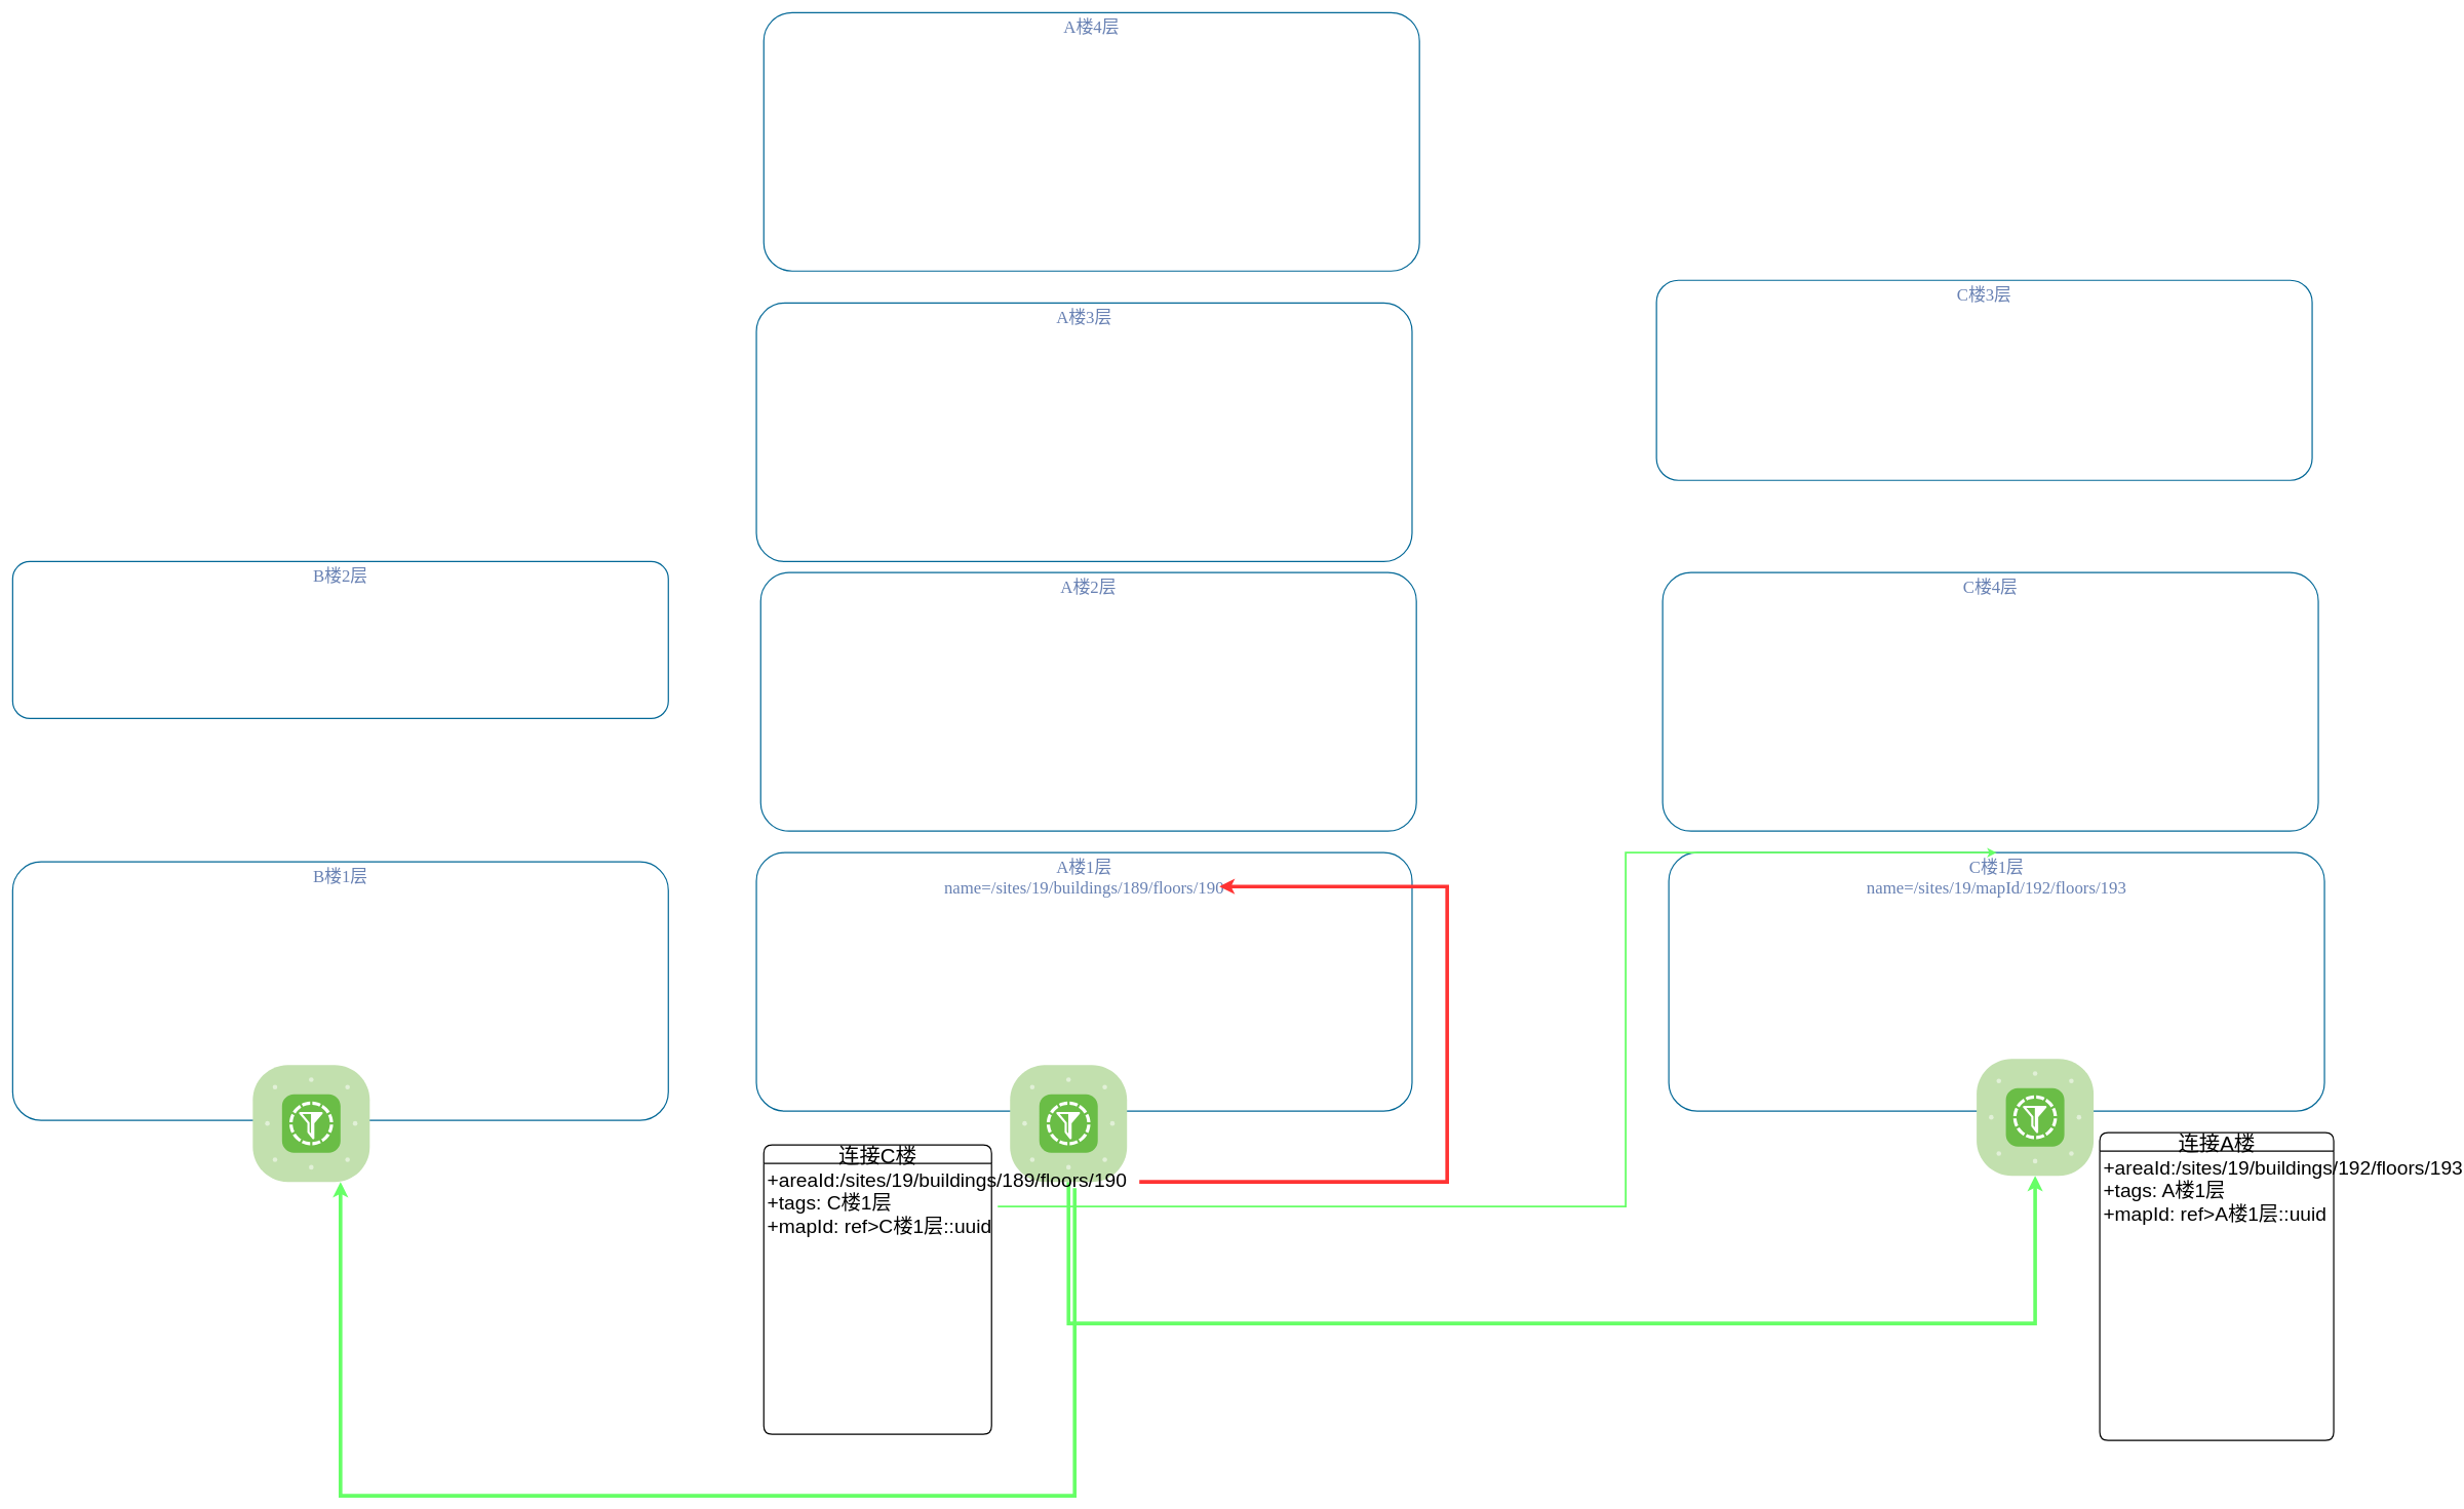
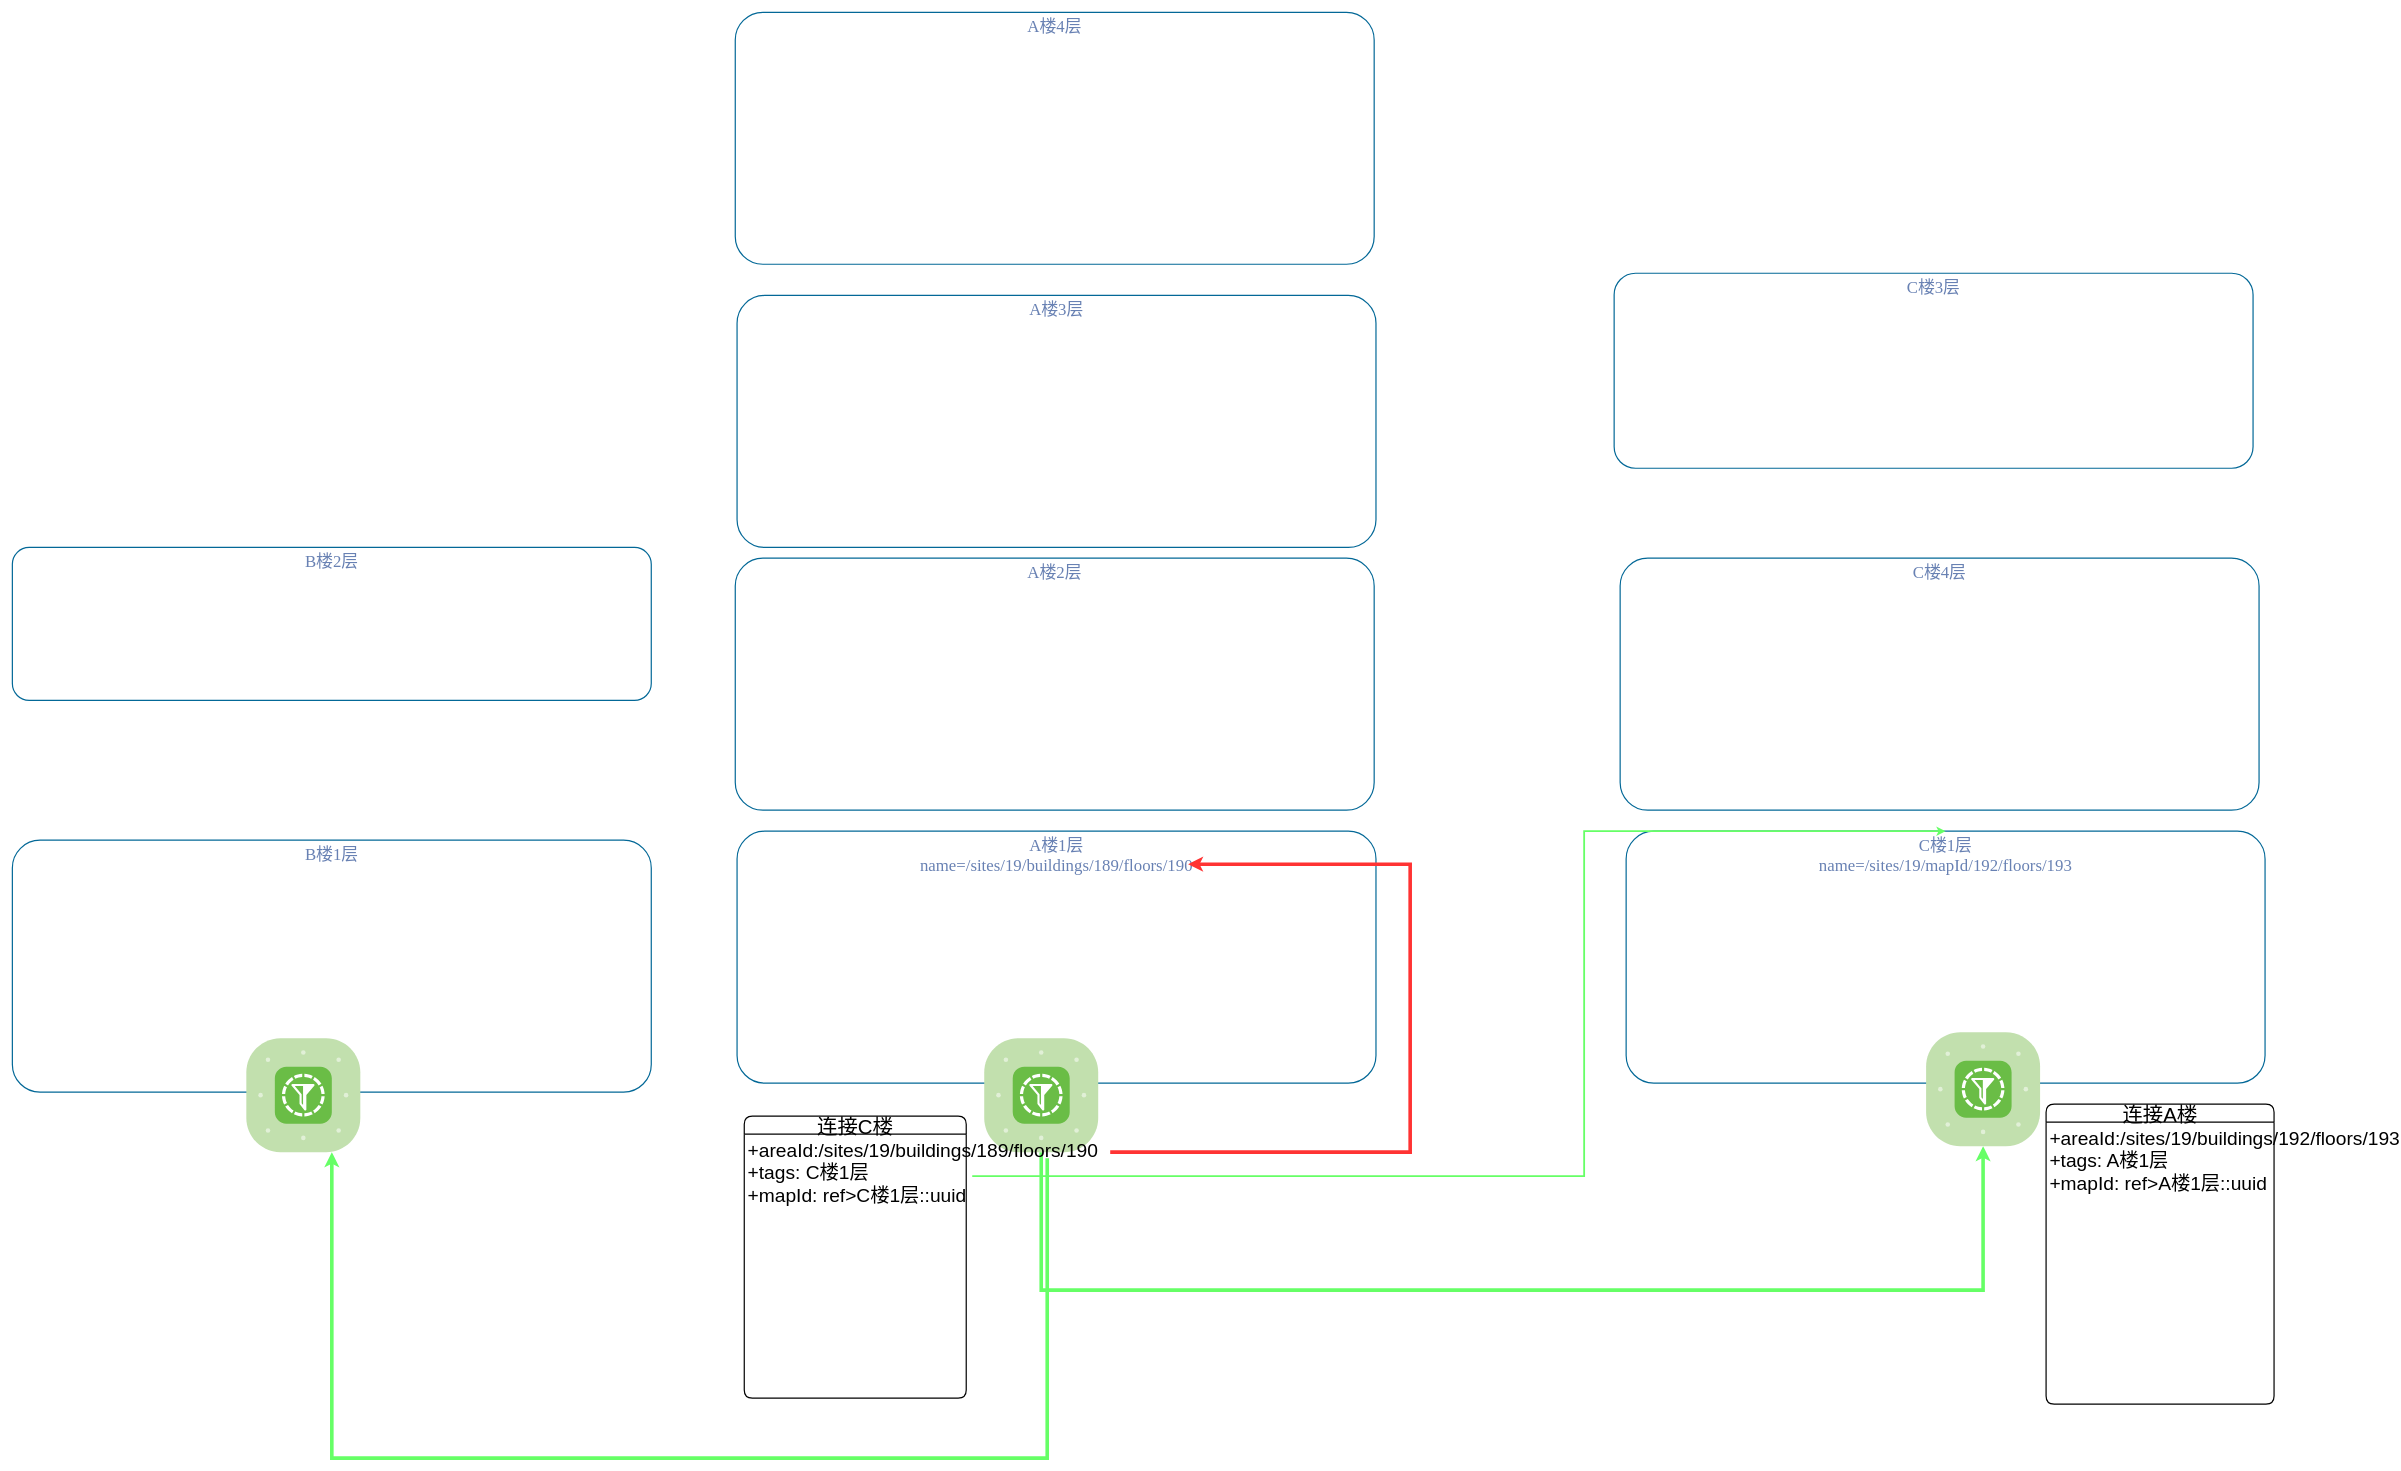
  <mxCell id="0" />
  <mxCell id="1" parent="0" />
  <mxCell id="2" value="A楼1层&lt;br&gt;name=/sites/19/buildings/189/floors/190" style="rounded=1;whiteSpace=wrap;html=1;shadow=0;comic=0;strokeColor=#036897;strokeWidth=2;fillColor=none;fontFamily=Verdana;fontSize=28;fontColor=#6881B3;align=center;arcSize=11;verticalAlign=top;" parent="1" vertex="1"><mxGeometry x="1228" y="1385" width="1065" height="420" as="geometry" /></mxCell>
- <mxCell id="3" value="A楼2层" style="rounded=1;whiteSpace=wrap;html=1;shadow=0;comic=0;strokeColor=#036897;strokeWidth=2;fillColor=none;fontFamily=Verdana;fontSize=28;fontColor=#6881B3;align=center;arcSize=11;verticalAlign=top;" parent="1" vertex="1"><mxGeometry x="1235" y="930" width="1065" height="420" as="geometry" /></mxCell>
+ <mxCell id="3" value="A楼2层" style="rounded=1;whiteSpace=wrap;html=1;shadow=0;comic=0;strokeColor=#036897;strokeWidth=2;fillColor=none;fontFamily=Verdana;fontSize=28;fontColor=#6881B3;align=center;arcSize=11;verticalAlign=top;" parent="1" vertex="1"><mxGeometry x="1225" y="930" width="1065" height="420" as="geometry" /></mxCell>
  <mxCell id="4" value="A楼3层" style="rounded=1;whiteSpace=wrap;html=1;shadow=0;comic=0;strokeColor=#036897;strokeWidth=2;fillColor=none;fontFamily=Verdana;fontSize=28;fontColor=#6881B3;align=center;arcSize=11;verticalAlign=top;" parent="1" vertex="1"><mxGeometry x="1228" y="492" width="1065" height="420" as="geometry" /></mxCell>
- <mxCell id="5" value="A楼4层" style="rounded=1;whiteSpace=wrap;html=1;shadow=0;comic=0;strokeColor=#036897;strokeWidth=2;fillColor=none;fontFamily=Verdana;fontSize=28;fontColor=#6881B3;align=center;arcSize=11;verticalAlign=top;" parent="1" vertex="1"><mxGeometry x="1240" y="20" width="1065" height="420" as="geometry" /></mxCell>
+ <mxCell id="5" value="A楼4层" style="rounded=1;whiteSpace=wrap;html=1;shadow=0;comic=0;strokeColor=#036897;strokeWidth=2;fillColor=none;fontFamily=Verdana;fontSize=28;fontColor=#6881B3;align=center;arcSize=11;verticalAlign=top;" parent="1" vertex="1"><mxGeometry x="1225" y="20" width="1065" height="420" as="geometry" /></mxCell>
  <mxCell id="6" value="C楼1层&lt;br&gt;name=/sites/19/mapId/192/floors/193" style="rounded=1;whiteSpace=wrap;html=1;shadow=0;comic=0;strokeColor=#036897;strokeWidth=2;fillColor=none;fontFamily=Verdana;fontSize=28;fontColor=#6881B3;align=center;arcSize=11;verticalAlign=top;" vertex="1" parent="1"><mxGeometry x="2710" y="1385" width="1065" height="420" as="geometry" /></mxCell>
  <mxCell id="7" value="C楼4层" style="rounded=1;whiteSpace=wrap;html=1;shadow=0;comic=0;strokeColor=#036897;strokeWidth=2;fillColor=none;fontFamily=Verdana;fontSize=28;fontColor=#6881B3;align=center;arcSize=11;verticalAlign=top;" vertex="1" parent="1"><mxGeometry x="2700" y="930" width="1065" height="420" as="geometry" /></mxCell>
  <mxCell id="8" value="C楼3层" style="rounded=1;whiteSpace=wrap;html=1;shadow=0;comic=0;strokeColor=#036897;strokeWidth=2;fillColor=none;fontFamily=Verdana;fontSize=28;fontColor=#6881B3;align=center;arcSize=11;verticalAlign=top;" vertex="1" parent="1"><mxGeometry x="2690" y="455" width="1065" height="325" as="geometry" /></mxCell>
  <mxCell id="9" style="edgeStyle=orthogonalEdgeStyle;rounded=0;orthogonalLoop=1;jettySize=auto;html=1;entryX=0.5;entryY=1;entryDx=0;entryDy=0;entryPerimeter=0;strokeWidth=6;strokeColor=#66FF66;" edge="1" parent="1" source="10" target="11"><mxGeometry relative="1" as="geometry"><Array as="points"><mxPoint x="1735" y="2150" /><mxPoint x="3305" y="2150" /></Array></mxGeometry></mxCell>
  <mxCell id="10" value="" style="verticalLabelPosition=bottom;sketch=0;html=1;fillColor=#6ABD46;strokeColor=#ffffff;verticalAlign=top;align=center;points=[[0.085,0.085,0],[0.915,0.085,0],[0.915,0.915,0],[0.085,0.915,0],[0.25,0,0],[0.5,0,0],[0.75,0,0],[1,0.25,0],[1,0.5,0],[1,0.75,0],[0.75,1,0],[0.5,1,0],[0.25,1,0],[0,0.75,0],[0,0.5,0],[0,0.25,0]];pointerEvents=1;shape=mxgraph.cisco_safe.compositeIcon;bgIcon=mxgraph.cisco_safe.architecture.generic_appliance;resIcon=mxgraph.cisco_safe.architecture.endpoint_concentrator;" vertex="1" parent="1"><mxGeometry x="1640" y="1730" width="190" height="190" as="geometry" /></mxCell>
  <mxCell id="11" value="" style="verticalLabelPosition=bottom;sketch=0;html=1;fillColor=#6ABD46;strokeColor=#ffffff;verticalAlign=top;align=center;points=[[0.085,0.085,0],[0.915,0.085,0],[0.915,0.915,0],[0.085,0.915,0],[0.25,0,0],[0.5,0,0],[0.75,0,0],[1,0.25,0],[1,0.5,0],[1,0.75,0],[0.75,1,0],[0.5,1,0],[0.25,1,0],[0,0.75,0],[0,0.5,0],[0,0.25,0]];pointerEvents=1;shape=mxgraph.cisco_safe.compositeIcon;bgIcon=mxgraph.cisco_safe.architecture.generic_appliance;resIcon=mxgraph.cisco_safe.architecture.endpoint_concentrator;" vertex="1" parent="1"><mxGeometry x="3210" y="1720" width="190" height="190" as="geometry" /></mxCell>
  <mxCell id="12" value="连接C楼" style="swimlane;childLayout=stackLayout;horizontal=1;startSize=30;horizontalStack=0;rounded=1;fontSize=34;fontStyle=0;strokeWidth=2;resizeParent=0;resizeLast=1;shadow=0;dashed=0;align=center;" vertex="1" parent="1"><mxGeometry x="1240" y="1860" width="370" height="470" as="geometry" /></mxCell>
  <mxCell id="13" value="+areaId:/sites/19/buildings/189/floors/190&#10;+tags: C楼1层&#10;+mapId: ref&gt;C楼1层::uuid" style="align=left;strokeColor=none;fillColor=none;spacingLeft=4;fontSize=32;verticalAlign=top;resizable=0;rotatable=0;part=1;" vertex="1" parent="12"><mxGeometry y="30" width="370" height="440" as="geometry" /></mxCell>
  <mxCell id="14" value="连接A楼" style="swimlane;childLayout=stackLayout;horizontal=1;startSize=30;horizontalStack=0;rounded=1;fontSize=34;fontStyle=0;strokeWidth=2;resizeParent=0;resizeLast=1;shadow=0;dashed=0;align=center;" vertex="1" parent="1"><mxGeometry x="3410" y="1840" width="380" height="500" as="geometry" /></mxCell>
  <mxCell id="15" value="+areaId:/sites/19/buildings/192/floors/193&#10;+tags: A楼1层&#10;+mapId: ref&gt;A楼1层::uuid" style="align=left;strokeColor=none;fillColor=none;spacingLeft=4;fontSize=32;verticalAlign=top;resizable=0;rotatable=0;part=1;" vertex="1" parent="14"><mxGeometry y="30" width="380" height="470" as="geometry" /></mxCell>
  <mxCell id="16" value="" style="edgeStyle=elbowEdgeStyle;elbow=horizontal;endArrow=classic;html=1;rounded=0;fontSize=32;strokeColor=#FF3333;strokeWidth=6;fontColor=#FF3333;entryX=0.706;entryY=0.131;entryDx=0;entryDy=0;entryPerimeter=0;" edge="1" parent="1" target="2"><mxGeometry width="50" height="50" relative="1" as="geometry"><mxPoint x="1850" y="1920" as="sourcePoint" /><mxPoint x="2730" y="1690" as="targetPoint" /><Array as="points"><mxPoint x="2350" y="1760" /></Array></mxGeometry></mxCell>
  <mxCell id="17" value="" style="edgeStyle=elbowEdgeStyle;elbow=horizontal;endArrow=classic;html=1;rounded=0;fontSize=32;fontColor=#FF3333;strokeColor=#66FF66;strokeWidth=3;entryX=0.5;entryY=0;entryDx=0;entryDy=0;" edge="1" parent="1" target="6"><mxGeometry width="50" height="50" relative="1" as="geometry"><mxPoint x="1620" y="1960" as="sourcePoint" /><mxPoint x="2730" y="1690" as="targetPoint" /><Array as="points"><mxPoint x="2640" y="1660" /></Array></mxGeometry></mxCell>
  <mxCell id="18" value="B楼2层" style="rounded=1;whiteSpace=wrap;html=1;shadow=0;comic=0;strokeColor=#036897;strokeWidth=2;fillColor=none;fontFamily=Verdana;fontSize=28;fontColor=#6881B3;align=center;arcSize=11;verticalAlign=top;" vertex="1" parent="1"><mxGeometry x="20" y="912" width="1065" height="255" as="geometry" /></mxCell>
  <mxCell id="19" value="B楼1层" style="rounded=1;whiteSpace=wrap;html=1;shadow=0;comic=0;strokeColor=#036897;strokeWidth=2;fillColor=none;fontFamily=Verdana;fontSize=28;fontColor=#6881B3;align=center;arcSize=11;verticalAlign=top;" vertex="1" parent="1"><mxGeometry x="20" y="1400" width="1065" height="420" as="geometry" /></mxCell>
  <mxCell id="20" value="" style="verticalLabelPosition=bottom;sketch=0;html=1;fillColor=#6ABD46;strokeColor=#ffffff;verticalAlign=top;align=center;points=[[0.085,0.085,0],[0.915,0.085,0],[0.915,0.915,0],[0.085,0.915,0],[0.25,0,0],[0.5,0,0],[0.75,0,0],[1,0.25,0],[1,0.5,0],[1,0.75,0],[0.75,1,0],[0.5,1,0],[0.25,1,0],[0,0.75,0],[0,0.5,0],[0,0.25,0]];pointerEvents=1;shape=mxgraph.cisco_safe.compositeIcon;bgIcon=mxgraph.cisco_safe.architecture.generic_appliance;resIcon=mxgraph.cisco_safe.architecture.endpoint_concentrator;" vertex="1" parent="1"><mxGeometry x="410" y="1730" width="190" height="190" as="geometry" /></mxCell>
  <mxCell id="21" style="edgeStyle=orthogonalEdgeStyle;rounded=0;orthogonalLoop=1;jettySize=auto;html=1;entryX=0.75;entryY=1;entryDx=0;entryDy=0;entryPerimeter=0;strokeWidth=6;strokeColor=#66FF66;" edge="1" parent="1" target="20"><mxGeometry relative="1" as="geometry"><mxPoint x="1745" y="1930" as="sourcePoint" /><mxPoint x="3315" y="1920" as="targetPoint" /><Array as="points"><mxPoint x="1745" y="2430" /><mxPoint x="553" y="2430" /></Array></mxGeometry></mxCell>
